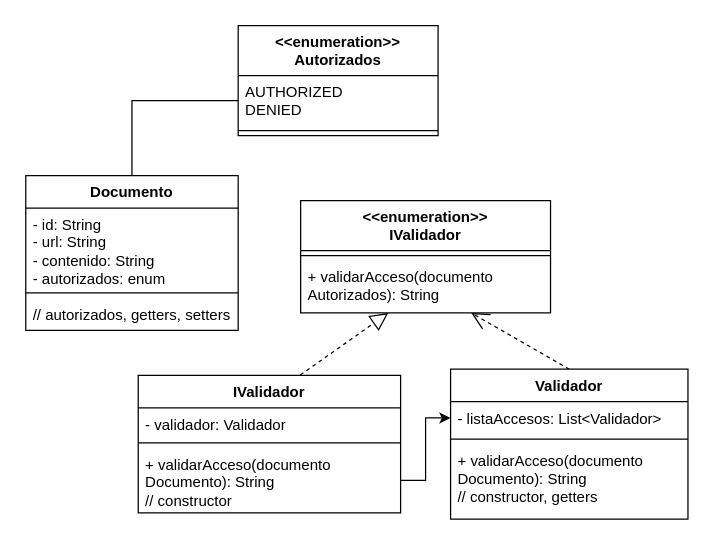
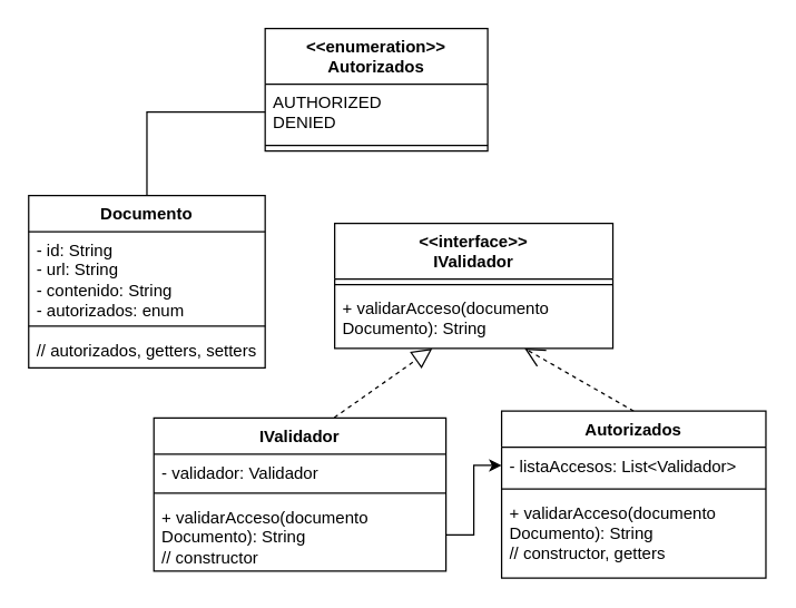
  <mxCell id="0" />
  <mxCell id="1" parent="0" />
- <mxCell id="2" value="&lt;div&gt;&amp;lt;&amp;lt;enumeration&amp;gt;&amp;gt;&lt;/div&gt;IValidador" style="swimlane;fontStyle=1;align=center;verticalAlign=top;childLayout=stackLayout;horizontal=1;startSize=40;horizontalStack=0;resizeParent=1;resizeParentMax=0;resizeLast=0;collapsible=1;marginBottom=0;whiteSpace=wrap;html=1;" vertex="1" parent="1"><mxGeometry x="240" y="160" width="200" height="90" as="geometry" /></mxCell>
+ <mxCell id="2" value="&lt;div&gt;&amp;lt;&amp;lt;interface&amp;gt;&amp;gt;&lt;/div&gt;IValidador" style="swimlane;fontStyle=1;align=center;verticalAlign=top;childLayout=stackLayout;horizontal=1;startSize=40;horizontalStack=0;resizeParent=1;resizeParentMax=0;resizeLast=0;collapsible=1;marginBottom=0;whiteSpace=wrap;html=1;" vertex="1" parent="1"><mxGeometry x="240" y="160" width="200" height="90" as="geometry" /></mxCell>
  <mxCell id="3" value="" style="line;strokeWidth=1;fillColor=none;align=left;verticalAlign=middle;spacingTop=-1;spacingLeft=3;spacingRight=3;rotatable=0;labelPosition=right;points=[];portConstraint=eastwest;strokeColor=inherit;" vertex="1" parent="2"><mxGeometry y="40" width="200" height="8" as="geometry" /></mxCell>
- <mxCell id="4" value="+ validarAcceso(documento Autorizados): String" style="text;strokeColor=none;fillColor=none;align=left;verticalAlign=top;spacingLeft=4;spacingRight=4;overflow=hidden;rotatable=0;points=[[0,0.5],[1,0.5]];portConstraint=eastwest;whiteSpace=wrap;html=1;" vertex="1" parent="2"><mxGeometry y="48" width="200" height="42" as="geometry" /></mxCell>
+ <mxCell id="4" value="+ validarAcceso(documento Documento): String" style="text;strokeColor=none;fillColor=none;align=left;verticalAlign=top;spacingLeft=4;spacingRight=4;overflow=hidden;rotatable=0;points=[[0,0.5],[1,0.5]];portConstraint=eastwest;whiteSpace=wrap;html=1;" vertex="1" parent="2"><mxGeometry y="48" width="200" height="42" as="geometry" /></mxCell>
  <mxCell id="5" value="" style="endArrow=block;dashed=1;endFill=0;endSize=12;html=1;rounded=0;exitX=0.5;exitY=0;exitDx=0;exitDy=0;" edge="1" parent="1" target="4"><mxGeometry width="160" relative="1" as="geometry"><mxPoint x="225" y="310" as="sourcePoint" /><mxPoint x="480" y="330" as="targetPoint" /></mxGeometry></mxCell>
  <mxCell id="6" value="" style="endArrow=open;dashed=1;endFill=0;endSize=12;html=1;rounded=0;exitX=0.5;exitY=0;exitDx=0;exitDy=0;" edge="1" parent="1" source="19" target="4"><mxGeometry width="160" relative="1" as="geometry"><mxPoint x="455" y="315" as="sourcePoint" /><mxPoint x="316" y="260" as="targetPoint" /></mxGeometry></mxCell>
  <mxCell id="7" style="edgeStyle=orthogonalEdgeStyle;rounded=0;orthogonalLoop=1;jettySize=auto;html=1;exitX=0.5;exitY=0;exitDx=0;exitDy=0;entryX=0;entryY=0.5;entryDx=0;entryDy=0;endArrow=none;" edge="1" parent="1" source="8" target="17"><mxGeometry relative="1" as="geometry" /></mxCell>
  <mxCell id="8" value="Documento" style="swimlane;fontStyle=1;align=center;verticalAlign=top;childLayout=stackLayout;horizontal=1;startSize=26;horizontalStack=0;resizeParent=1;resizeParentMax=0;resizeLast=0;collapsible=1;marginBottom=0;whiteSpace=wrap;html=1;" vertex="1" parent="1"><mxGeometry x="20" y="140" width="170" height="124" as="geometry"><mxRectangle x="140" y="310" width="100" height="30" as="alternateBounds" /></mxGeometry></mxCell>
  <mxCell id="9" value="- id: String&lt;div&gt;- url: String&lt;/div&gt;&lt;div&gt;- contenido: String&lt;/div&gt;&lt;div&gt;- autorizados: enum&lt;/div&gt;" style="text;strokeColor=none;fillColor=none;align=left;verticalAlign=top;spacingLeft=4;spacingRight=4;overflow=hidden;rotatable=0;points=[[0,0.5],[1,0.5]];portConstraint=eastwest;whiteSpace=wrap;html=1;" vertex="1" parent="8"><mxGeometry y="26" width="170" height="64" as="geometry" /></mxCell>
  <mxCell id="10" value="" style="line;strokeWidth=1;fillColor=none;align=left;verticalAlign=middle;spacingTop=-1;spacingLeft=3;spacingRight=3;rotatable=0;labelPosition=right;points=[];portConstraint=eastwest;strokeColor=inherit;" vertex="1" parent="8"><mxGeometry y="90" width="170" height="8" as="geometry" /></mxCell>
  <mxCell id="11" value="// autorizados, getters, setters" style="text;strokeColor=none;fillColor=none;align=left;verticalAlign=top;spacingLeft=4;spacingRight=4;overflow=hidden;rotatable=0;points=[[0,0.5],[1,0.5]];portConstraint=eastwest;whiteSpace=wrap;html=1;" vertex="1" parent="8"><mxGeometry y="98" width="170" height="26" as="geometry" /></mxCell>
  <mxCell id="12" value="IValidador" style="swimlane;fontStyle=1;align=center;verticalAlign=top;childLayout=stackLayout;horizontal=1;startSize=26;horizontalStack=0;resizeParent=1;resizeParentMax=0;resizeLast=0;collapsible=1;marginBottom=0;whiteSpace=wrap;html=1;" vertex="1" parent="1"><mxGeometry x="110" y="300" width="210" height="110" as="geometry" /></mxCell>
  <mxCell id="13" value="- validador: Validador" style="text;strokeColor=none;fillColor=none;align=left;verticalAlign=top;spacingLeft=4;spacingRight=4;overflow=hidden;rotatable=0;points=[[0,0.5],[1,0.5]];portConstraint=eastwest;whiteSpace=wrap;html=1;" vertex="1" parent="12"><mxGeometry y="26" width="210" height="24" as="geometry" /></mxCell>
  <mxCell id="14" value="" style="line;strokeWidth=1;fillColor=none;align=left;verticalAlign=middle;spacingTop=-1;spacingLeft=3;spacingRight=3;rotatable=0;labelPosition=right;points=[];portConstraint=eastwest;strokeColor=inherit;" vertex="1" parent="12"><mxGeometry y="50" width="210" height="8" as="geometry" /></mxCell>
  <mxCell id="15" value="&lt;div&gt;+ validarAcceso(documento Documento): String&lt;/div&gt;&lt;div&gt;// constructor&lt;/div&gt;" style="text;strokeColor=none;fillColor=none;align=left;verticalAlign=top;spacingLeft=4;spacingRight=4;overflow=hidden;rotatable=0;points=[[0,0.5],[1,0.5]];portConstraint=eastwest;whiteSpace=wrap;html=1;" vertex="1" parent="12"><mxGeometry y="58" width="210" height="52" as="geometry" /></mxCell>
  <mxCell id="16" value="&amp;lt;&amp;lt;enumeration&amp;gt;&amp;gt;&lt;div&gt;Autorizados&lt;/div&gt;" style="swimlane;fontStyle=1;align=center;verticalAlign=top;childLayout=stackLayout;horizontal=1;startSize=40;horizontalStack=0;resizeParent=1;resizeParentMax=0;resizeLast=0;collapsible=1;marginBottom=0;whiteSpace=wrap;html=1;" vertex="1" parent="1"><mxGeometry x="190" y="20" width="160" height="88" as="geometry" /></mxCell>
  <mxCell id="17" value="AUTHORIZED&lt;div&gt;DENIED&lt;/div&gt;" style="text;strokeColor=none;fillColor=none;align=left;verticalAlign=top;spacingLeft=4;spacingRight=4;overflow=hidden;rotatable=0;points=[[0,0.5],[1,0.5]];portConstraint=eastwest;whiteSpace=wrap;html=1;" vertex="1" parent="16"><mxGeometry y="40" width="160" height="40" as="geometry" /></mxCell>
  <mxCell id="18" value="" style="line;strokeWidth=1;fillColor=none;align=left;verticalAlign=middle;spacingTop=-1;spacingLeft=3;spacingRight=3;rotatable=0;labelPosition=right;points=[];portConstraint=eastwest;strokeColor=inherit;" vertex="1" parent="16"><mxGeometry y="80" width="160" height="8" as="geometry" /></mxCell>
- <mxCell id="19" value="Validador" style="swimlane;fontStyle=1;align=center;verticalAlign=top;childLayout=stackLayout;horizontal=1;startSize=26;horizontalStack=0;resizeParent=1;resizeParentMax=0;resizeLast=0;collapsible=1;marginBottom=0;whiteSpace=wrap;html=1;" vertex="1" parent="1"><mxGeometry x="360" y="295" width="190" height="120" as="geometry" /></mxCell>
+ <mxCell id="19" value="Autorizados" style="swimlane;fontStyle=1;align=center;verticalAlign=top;childLayout=stackLayout;horizontal=1;startSize=26;horizontalStack=0;resizeParent=1;resizeParentMax=0;resizeLast=0;collapsible=1;marginBottom=0;whiteSpace=wrap;html=1;" vertex="1" parent="1"><mxGeometry x="360" y="295" width="190" height="120" as="geometry" /></mxCell>
  <mxCell id="20" value="- listaAccesos: List&amp;lt;Validador&amp;gt;" style="text;strokeColor=none;fillColor=none;align=left;verticalAlign=top;spacingLeft=4;spacingRight=4;overflow=hidden;rotatable=0;points=[[0,0.5],[1,0.5]];portConstraint=eastwest;whiteSpace=wrap;html=1;" vertex="1" parent="19"><mxGeometry y="26" width="190" height="26" as="geometry" /></mxCell>
  <mxCell id="21" value="" style="line;strokeWidth=1;fillColor=none;align=left;verticalAlign=middle;spacingTop=-1;spacingLeft=3;spacingRight=3;rotatable=0;labelPosition=right;points=[];portConstraint=eastwest;strokeColor=inherit;" vertex="1" parent="19"><mxGeometry y="52" width="190" height="8" as="geometry" /></mxCell>
  <mxCell id="22" value="+ validarAcceso(documento Documento): String&lt;div&gt;// constructor, getters&lt;/div&gt;" style="text;strokeColor=none;fillColor=none;align=left;verticalAlign=top;spacingLeft=4;spacingRight=4;overflow=hidden;rotatable=0;points=[[0,0.5],[1,0.5]];portConstraint=eastwest;whiteSpace=wrap;html=1;" vertex="1" parent="19"><mxGeometry y="60" width="190" height="60" as="geometry" /></mxCell>
  <mxCell id="23" style="edgeStyle=orthogonalEdgeStyle;rounded=0;orthogonalLoop=1;jettySize=auto;html=1;exitX=1;exitY=0.5;exitDx=0;exitDy=0;entryX=0;entryY=0.5;entryDx=0;entryDy=0;" edge="1" parent="1" source="15" target="20"><mxGeometry relative="1" as="geometry" /></mxCell>
